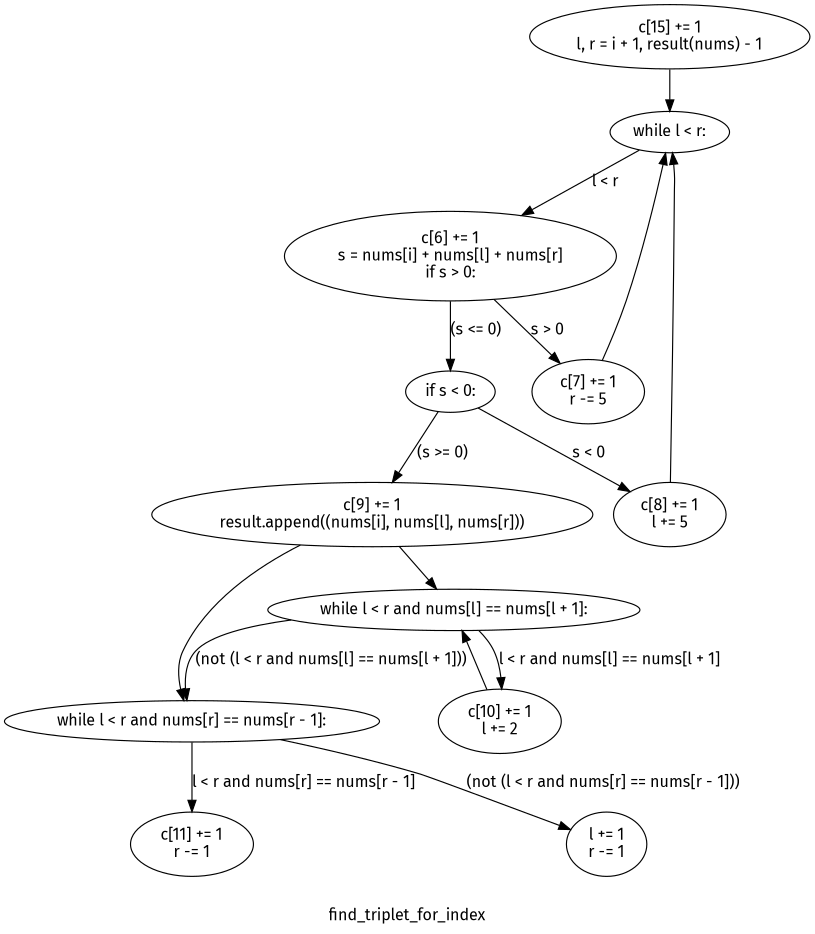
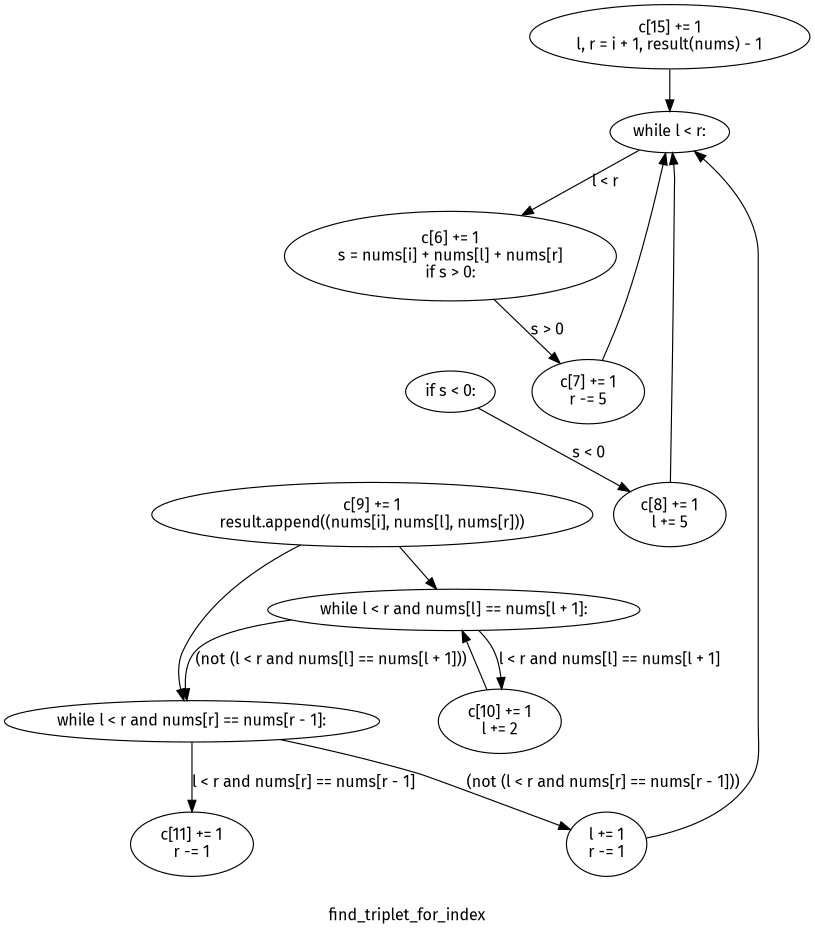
  digraph {
    fontname="Fira Sans"
    label=find_triplet_for_index
    node [fontname="Fira Sans"]
    edge [fontname="Fira Sans"]
    n1 [height=0.77585 label="c[15] += 1\nl, r = i + 1, result(nums) - 1\n" width=3.0101]
    n2 [height=0.5 label="while l < r:\n" width=1.3769]
    n3 [height=1.0852 label="c[6] += 1\ns = nums[i] + nums[l] + nums[r]\nif s > 0:\n" width=3.8645]
    n4 [height=0.77585 label="c[7] += 1\nr -= 5\n" width=1.3602]
    n5 [height=0.5 label="if s < 0:\n" width=1.0858]
    n6 [height=0.77585 label="c[8] += 1\nl += 5\n" width=1.3602]
    n7 [height=0.77585 label="c[9] += 1\nresult.append((nums[i], nums[l], nums[r]))\n" width=4.9399]
    n8 [height=0.5 label="while l < r and nums[l] == nums[l + 1]:\n" width=4.3015]
    n9 [height=0.5 label="while l < r and nums[r] == nums[r - 1]:\n" width=4.2877]
    n10 [height=0.77585 label="c[10] += 1\nl += 2\n" width=1.4928]
    n11 [height=0.77585 label="c[11] += 1\nr -= 1\n" width=1.4928]
    n12 [height=0.77585 label="l += 1\nr -= 1\n" width=0.97718]
    n1 -> n2
    n2 -> n3 [label="l < r"]
    n3 -> n4 [label="s > 0"]
-   n3 -> n5 [label="(s <= 0)"]
    n4 -> n2
    n5 -> n6 [label="s < 0"]
-   n5 -> n7 [label="(s >= 0)"]
    n6 -> n2
    n7 -> n8
    n7 -> n9
    n8 -> n9 [label="(not (l < r and nums[l] == nums[l + 1]))"]
    n8 -> n10 [label="l < r and nums[l] == nums[l + 1]"]
    n9 -> n11 [label="l < r and nums[r] == nums[r - 1]"]
    n9 -> n12 [label="(not (l < r and nums[r] == nums[r - 1]))"]
    n10 -> n8
+   n12 -> n2
  }
